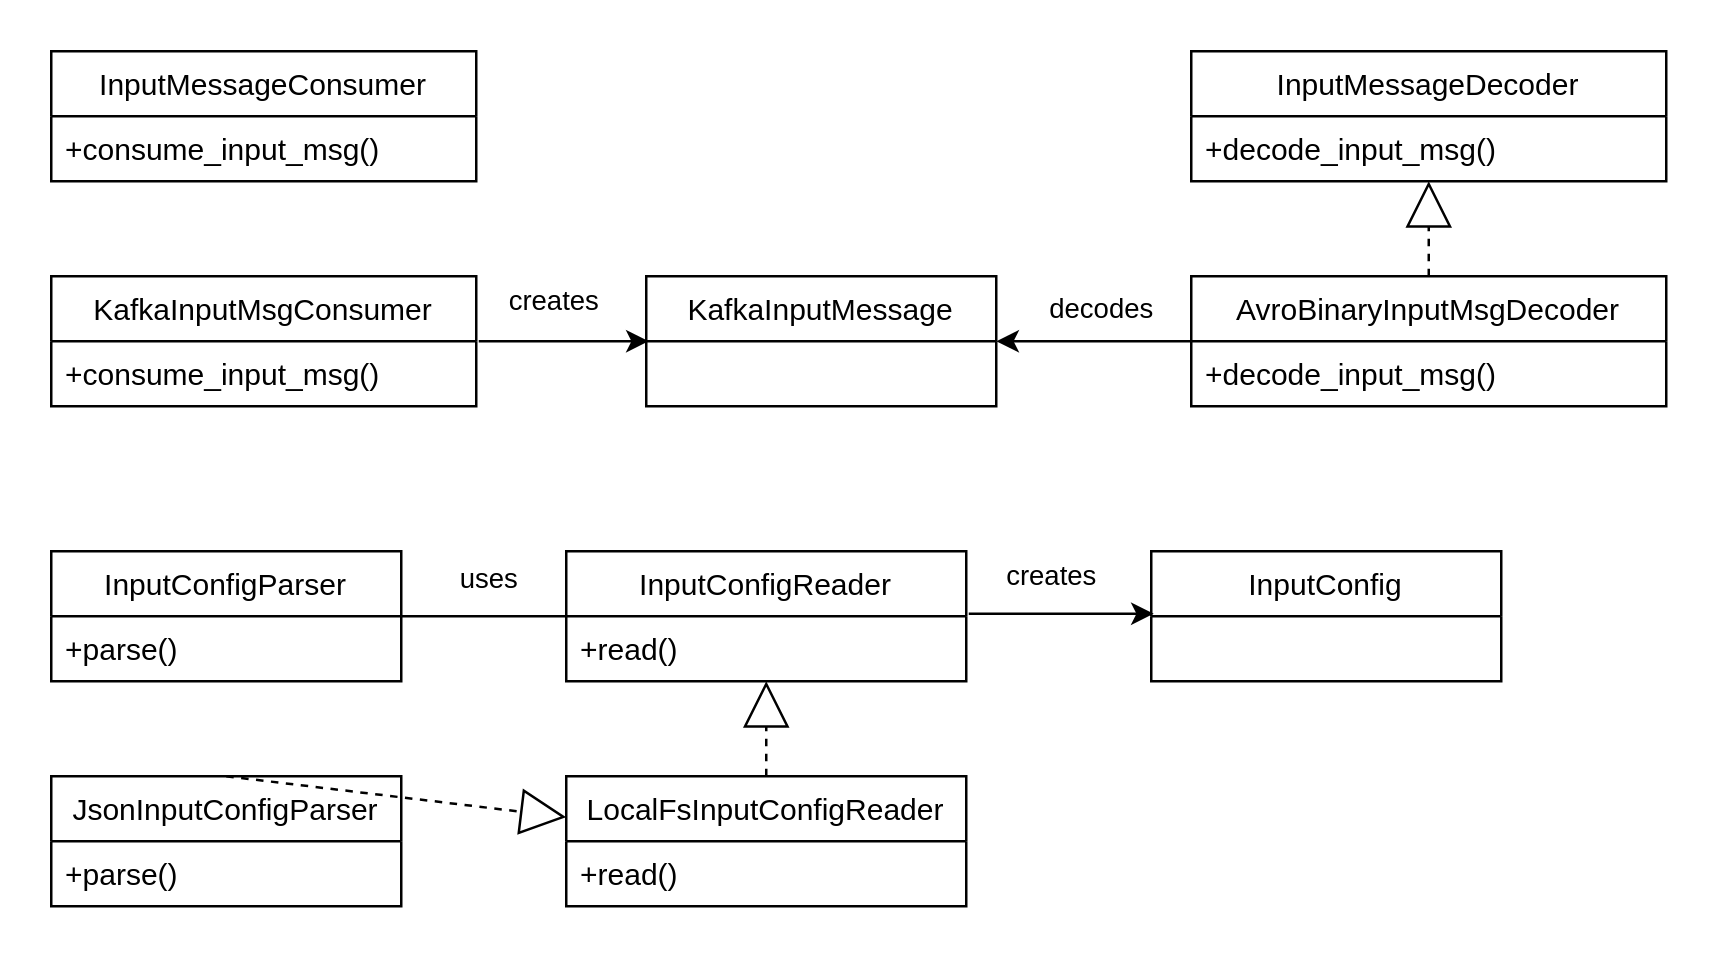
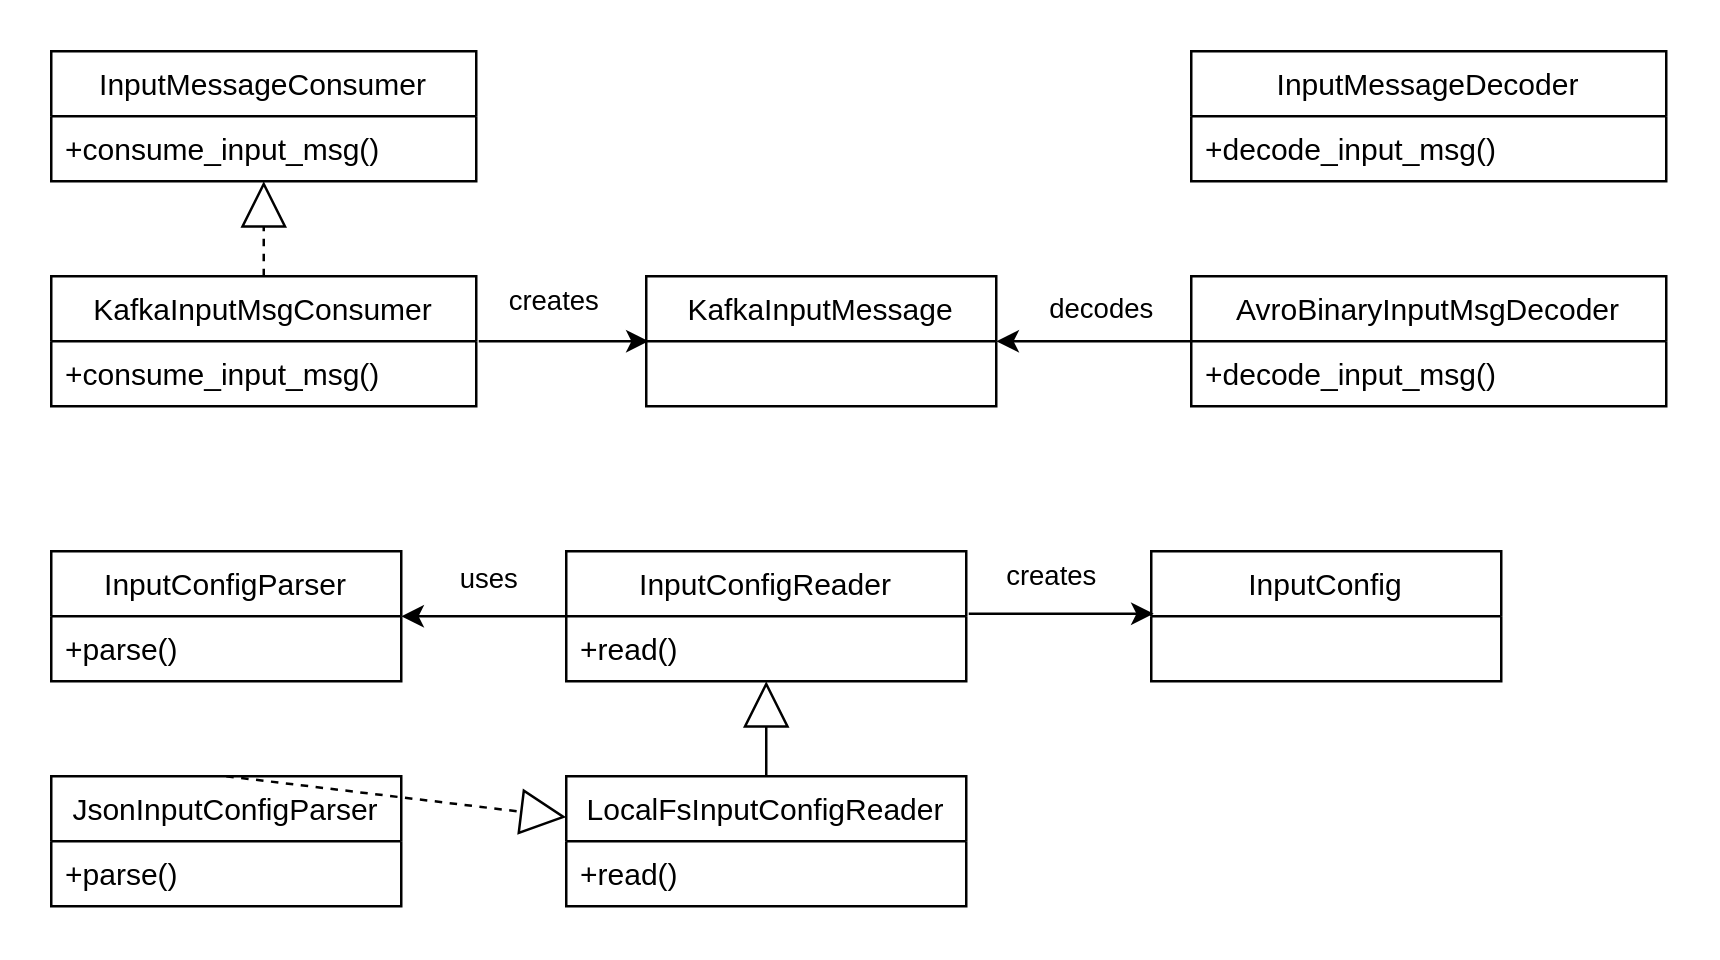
  <mxCell id="0" />
  <mxCell id="1" parent="0" />
  <mxCell id="2" value="KafkaInputMessage" style="swimlane;fontStyle=0;childLayout=stackLayout;horizontal=1;startSize=26;fillColor=none;horizontalStack=0;resizeParent=1;resizeParentMax=0;resizeLast=0;collapsible=1;marginBottom=0;" parent="1" vertex="1"><mxGeometry x="258" y="110" width="140" height="52" as="geometry" /></mxCell>
  <mxCell id="3" value="InputMessageConsumer" style="swimlane;fontStyle=0;childLayout=stackLayout;horizontal=1;startSize=26;fillColor=none;horizontalStack=0;resizeParent=1;resizeParentMax=0;resizeLast=0;collapsible=1;marginBottom=0;" parent="1" vertex="1"><mxGeometry x="20" y="20" width="170" height="52" as="geometry" /></mxCell>
  <mxCell id="4" value="+consume_input_msg()" style="text;strokeColor=none;fillColor=none;align=left;verticalAlign=top;spacingLeft=4;spacingRight=4;overflow=hidden;rotatable=0;points=[[0,0.5],[1,0.5]];portConstraint=eastwest;" parent="3" vertex="1"><mxGeometry y="26" width="170" height="26" as="geometry" /></mxCell>
  <mxCell id="5" value="creates" style="edgeStyle=orthogonalEdgeStyle;rounded=0;orthogonalLoop=1;jettySize=auto;html=1;exitX=1;exitY=0.5;exitDx=0;exitDy=0;entryX=0;entryY=0.5;entryDx=0;entryDy=0;" parent="1" edge="1"><mxGeometry x="-0.118" y="16" relative="1" as="geometry"><mxPoint x="191" y="136" as="sourcePoint" /><mxPoint x="259" y="136" as="targetPoint" /><mxPoint as="offset" /></mxGeometry></mxCell>
  <mxCell id="6" value="KafkaInputMsgConsumer" style="swimlane;fontStyle=0;childLayout=stackLayout;horizontal=1;startSize=26;fillColor=none;horizontalStack=0;resizeParent=1;resizeParentMax=0;resizeLast=0;collapsible=1;marginBottom=0;" parent="1" vertex="1"><mxGeometry x="20" y="110" width="170" height="52" as="geometry" /></mxCell>
  <mxCell id="7" value="+consume_input_msg()" style="text;strokeColor=none;fillColor=none;align=left;verticalAlign=top;spacingLeft=4;spacingRight=4;overflow=hidden;rotatable=0;points=[[0,0.5],[1,0.5]];portConstraint=eastwest;" parent="6" vertex="1"><mxGeometry y="26" width="170" height="26" as="geometry" /></mxCell>
  <mxCell id="8" value="InputMessageDecoder" style="swimlane;fontStyle=0;childLayout=stackLayout;horizontal=1;startSize=26;fillColor=none;horizontalStack=0;resizeParent=1;resizeParentMax=0;resizeLast=0;collapsible=1;marginBottom=0;" parent="1" vertex="1"><mxGeometry x="476" y="20" width="190" height="52" as="geometry" /></mxCell>
  <mxCell id="9" value="+decode_input_msg()" style="text;strokeColor=none;fillColor=none;align=left;verticalAlign=top;spacingLeft=4;spacingRight=4;overflow=hidden;rotatable=0;points=[[0,0.5],[1,0.5]];portConstraint=eastwest;" parent="8" vertex="1"><mxGeometry y="26" width="190" height="26" as="geometry" /></mxCell>
  <mxCell id="10" value="decodes" style="edgeStyle=orthogonalEdgeStyle;rounded=0;orthogonalLoop=1;jettySize=auto;html=1;exitX=0;exitY=0.5;exitDx=0;exitDy=0;entryX=1;entryY=0.5;entryDx=0;entryDy=0;" parent="1" edge="1"><mxGeometry x="-0.077" y="-13" relative="1" as="geometry"><mxPoint x="476" y="136" as="sourcePoint" /><mxPoint x="398" y="136" as="targetPoint" /><mxPoint as="offset" /></mxGeometry></mxCell>
  <mxCell id="11" value="AvroBinaryInputMsgDecoder" style="swimlane;fontStyle=0;childLayout=stackLayout;horizontal=1;startSize=26;fillColor=none;horizontalStack=0;resizeParent=1;resizeParentMax=0;resizeLast=0;collapsible=1;marginBottom=0;" parent="1" vertex="1"><mxGeometry x="476" y="110" width="190" height="52" as="geometry" /></mxCell>
  <mxCell id="12" value="+decode_input_msg()" style="text;strokeColor=none;fillColor=none;align=left;verticalAlign=top;spacingLeft=4;spacingRight=4;overflow=hidden;rotatable=0;points=[[0,0.5],[1,0.5]];portConstraint=eastwest;" parent="11" vertex="1"><mxGeometry y="26" width="190" height="26" as="geometry" /></mxCell>
- <mxCell id="13" style="edgeStyle=orthogonalEdgeStyle;rounded=0;orthogonalLoop=1;jettySize=auto;html=1;exitX=0;exitY=0.5;exitDx=0;exitDy=0;entryX=1;entryY=0.5;entryDx=0;entryDy=0;endArrow=none;" parent="1" source="16" target="18" edge="1"><mxGeometry relative="1" as="geometry" /></mxCell>
+ <mxCell id="13" style="edgeStyle=orthogonalEdgeStyle;rounded=0;orthogonalLoop=1;jettySize=auto;html=1;exitX=0;exitY=0.5;exitDx=0;exitDy=0;entryX=1;entryY=0.5;entryDx=0;entryDy=0;" parent="1" source="16" target="18" edge="1"><mxGeometry relative="1" as="geometry" /></mxCell>
  <mxCell id="14" value="uses" style="edgeLabel;html=1;align=center;verticalAlign=middle;resizable=0;points=[];" parent="13" vertex="1" connectable="0"><mxGeometry x="-0.091" relative="1" as="geometry"><mxPoint x="-2" y="-16" as="offset" /></mxGeometry></mxCell>
  <mxCell id="15" value="creates" style="edgeStyle=orthogonalEdgeStyle;rounded=0;orthogonalLoop=1;jettySize=auto;html=1;exitX=1;exitY=0.5;exitDx=0;exitDy=0;entryX=0;entryY=0.5;entryDx=0;entryDy=0;" parent="1" edge="1"><mxGeometry x="-0.108" y="15" relative="1" as="geometry"><mxPoint x="387" y="245" as="sourcePoint" /><mxPoint x="461" y="245" as="targetPoint" /><mxPoint as="offset" /></mxGeometry></mxCell>
  <mxCell id="16" value="InputConfigReader" style="swimlane;fontStyle=0;childLayout=stackLayout;horizontal=1;startSize=26;fillColor=none;horizontalStack=0;resizeParent=1;resizeParentMax=0;resizeLast=0;collapsible=1;marginBottom=0;" parent="1" vertex="1"><mxGeometry x="226" y="220" width="160" height="52" as="geometry" /></mxCell>
  <mxCell id="17" value="+read()" style="text;strokeColor=none;fillColor=none;align=left;verticalAlign=top;spacingLeft=4;spacingRight=4;overflow=hidden;rotatable=0;points=[[0,0.5],[1,0.5]];portConstraint=eastwest;" parent="16" vertex="1"><mxGeometry y="26" width="160" height="26" as="geometry" /></mxCell>
  <mxCell id="18" value="InputConfigParser" style="swimlane;fontStyle=0;childLayout=stackLayout;horizontal=1;startSize=26;fillColor=none;horizontalStack=0;resizeParent=1;resizeParentMax=0;resizeLast=0;collapsible=1;marginBottom=0;" parent="1" vertex="1"><mxGeometry x="20" y="220" width="140" height="52" as="geometry" /></mxCell>
  <mxCell id="19" value="+parse()" style="text;strokeColor=none;fillColor=none;align=left;verticalAlign=top;spacingLeft=4;spacingRight=4;overflow=hidden;rotatable=0;points=[[0,0.5],[1,0.5]];portConstraint=eastwest;" parent="18" vertex="1"><mxGeometry y="26" width="140" height="26" as="geometry" /></mxCell>
  <mxCell id="20" value="InputConfig" style="swimlane;fontStyle=0;childLayout=stackLayout;horizontal=1;startSize=26;fillColor=none;horizontalStack=0;resizeParent=1;resizeParentMax=0;resizeLast=0;collapsible=1;marginBottom=0;" parent="1" vertex="1"><mxGeometry x="460" y="220" width="140" height="52" as="geometry" /></mxCell>
  <mxCell id="21" value="JsonInputConfigParser" style="swimlane;fontStyle=0;childLayout=stackLayout;horizontal=1;startSize=26;fillColor=none;horizontalStack=0;resizeParent=1;resizeParentMax=0;resizeLast=0;collapsible=1;marginBottom=0;" parent="1" vertex="1"><mxGeometry x="20" y="310" width="140" height="52" as="geometry" /></mxCell>
  <mxCell id="22" value="+parse()" style="text;strokeColor=none;fillColor=none;align=left;verticalAlign=top;spacingLeft=4;spacingRight=4;overflow=hidden;rotatable=0;points=[[0,0.5],[1,0.5]];portConstraint=eastwest;" parent="21" vertex="1"><mxGeometry y="26" width="140" height="26" as="geometry" /></mxCell>
  <mxCell id="23" value="LocalFsInputConfigReader" style="swimlane;fontStyle=0;childLayout=stackLayout;horizontal=1;startSize=26;fillColor=none;horizontalStack=0;resizeParent=1;resizeParentMax=0;resizeLast=0;collapsible=1;marginBottom=0;" parent="1" vertex="1"><mxGeometry x="226" y="310" width="160" height="52" as="geometry" /></mxCell>
- <mxCell id="25" value="" style="endArrow=block;endSize=16;endFill=0;html=1;rounded=0;entryX=0.5;entryY=1;entryDx=0;entryDy=0;exitX=0.5;exitY=0;exitDx=0;exitDy=0;dashed=1;" parent="1" source="11" target="8" edge="1"><mxGeometry width="160" relative="1" as="geometry"><mxPoint x="270" y="270" as="sourcePoint" /><mxPoint x="430" y="270" as="targetPoint" /></mxGeometry></mxCell>
+ <mxCell id="24" value="" style="endArrow=block;endSize=16;endFill=0;html=1;rounded=0;entryX=0.5;entryY=1;entryDx=0;entryDy=0;exitX=0.5;exitY=0;exitDx=0;exitDy=0;dashed=1;" parent="1" source="6" target="3" edge="1"><mxGeometry width="160" relative="1" as="geometry"><mxPoint x="64" y="270" as="sourcePoint" /><mxPoint x="224" y="270" as="targetPoint" /></mxGeometry></mxCell>
  <mxCell id="26" value="" style="endArrow=block;endSize=16;endFill=0;html=1;rounded=0;exitX=0.5;exitY=0;exitDx=0;exitDy=0;dashed=1;" parent="1" source="21" target="23" edge="1"><mxGeometry width="160" relative="1" as="geometry"><mxPoint x="270" y="270" as="sourcePoint" /><mxPoint x="430" y="270" as="targetPoint" /></mxGeometry></mxCell>
- <mxCell id="27" value="" style="endArrow=block;endSize=16;endFill=0;html=1;rounded=0;exitX=0.5;exitY=0;exitDx=0;exitDy=0;entryX=0.5;entryY=1;entryDx=0;entryDy=0;dashed=1;" parent="1" source="23" target="16" edge="1"><mxGeometry width="160" relative="1" as="geometry"><mxPoint x="270" y="270" as="sourcePoint" /><mxPoint x="270" y="280" as="targetPoint" /></mxGeometry></mxCell>
+ <mxCell id="27" value="" style="endArrow=block;endSize=16;endFill=0;html=1;rounded=0;exitX=0.5;exitY=0;exitDx=0;exitDy=0;entryX=0.5;entryY=1;entryDx=0;entryDy=0;dashed=0;" parent="1" source="23" target="16" edge="1"><mxGeometry width="160" relative="1" as="geometry"><mxPoint x="270" y="270" as="sourcePoint" /><mxPoint x="270" y="280" as="targetPoint" /></mxGeometry></mxCell>
  <mxCell id="28" value="+read()" style="text;strokeColor=none;fillColor=none;align=left;verticalAlign=top;spacingLeft=4;spacingRight=4;overflow=hidden;rotatable=0;points=[[0,0.5],[1,0.5]];portConstraint=eastwest;" vertex="1" parent="1"><mxGeometry x="226" y="336" width="160" height="26" as="geometry" /></mxCell>
